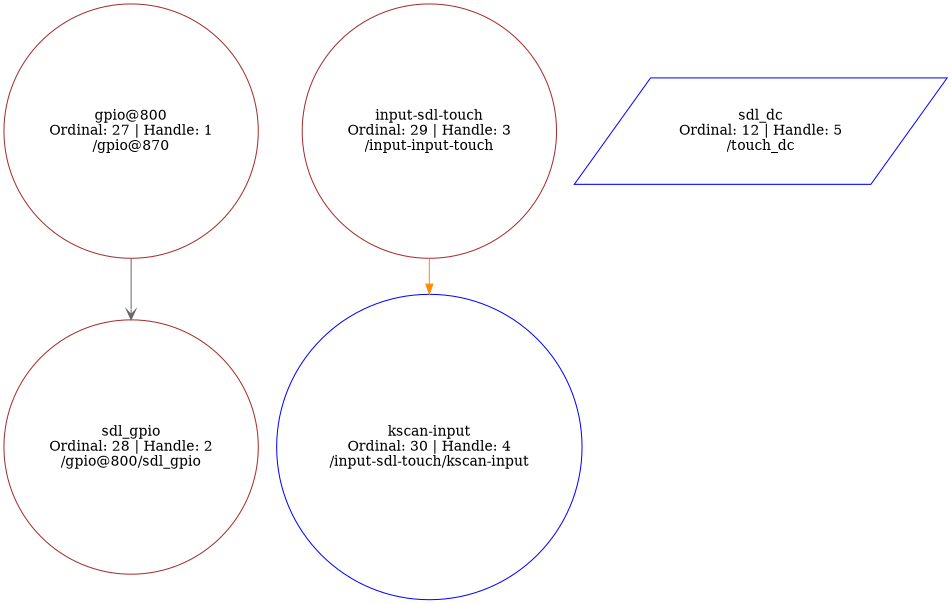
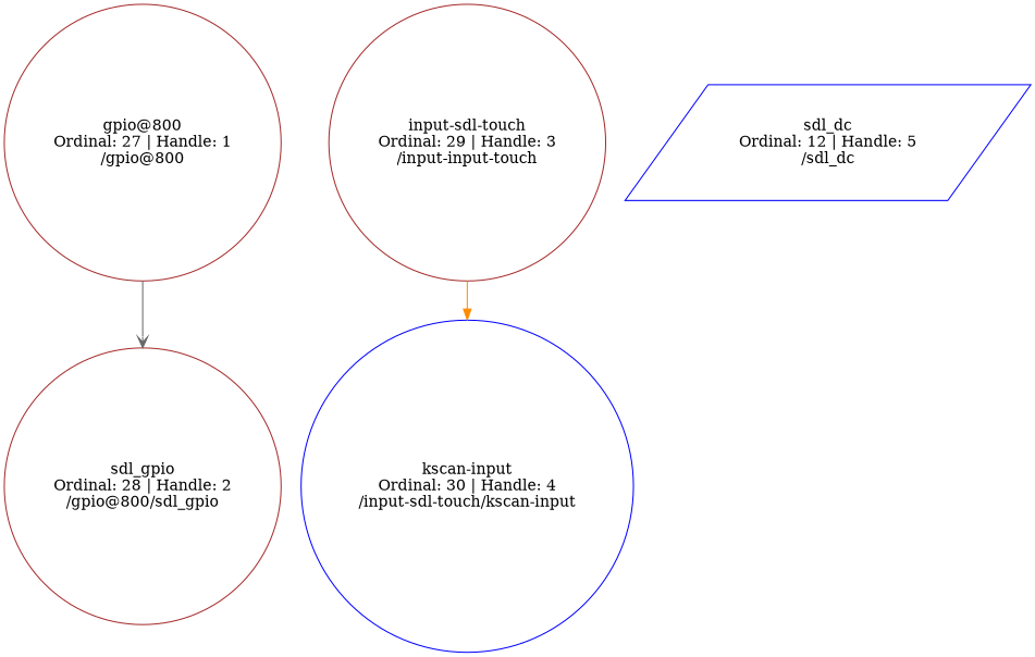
  digraph {
    node [color=brown shape=circle]
-   n1 [label="gpio@800\nOrdinal: 27 | Handle: 1\n/gpio@870"]
+   n1 [label="gpio@800\nOrdinal: 27 | Handle: 1\n/gpio@800"]
    n2 [label="sdl_gpio\nOrdinal: 28 | Handle: 2\n/gpio@800/sdl_gpio"]
    n3 [label="input-sdl-touch\nOrdinal: 29 | Handle: 3\n/input-input-touch"]
    n4 [color=blue label="kscan-input\nOrdinal: 30 | Handle: 4\n/input-sdl-touch/kscan-input"]
-   n5 [color=blue label="sdl_dc\nOrdinal: 12 | Handle: 5\n/touch_dc" shape=parallelogram]
+   n5 [color=blue label="sdl_dc\nOrdinal: 12 | Handle: 5\n/sdl_dc" shape=parallelogram]
    n1 -> n2 [arrowhead=vee color=gray40]
    n3 -> n4 [arrowhead=normal color=darkorange]
  }
